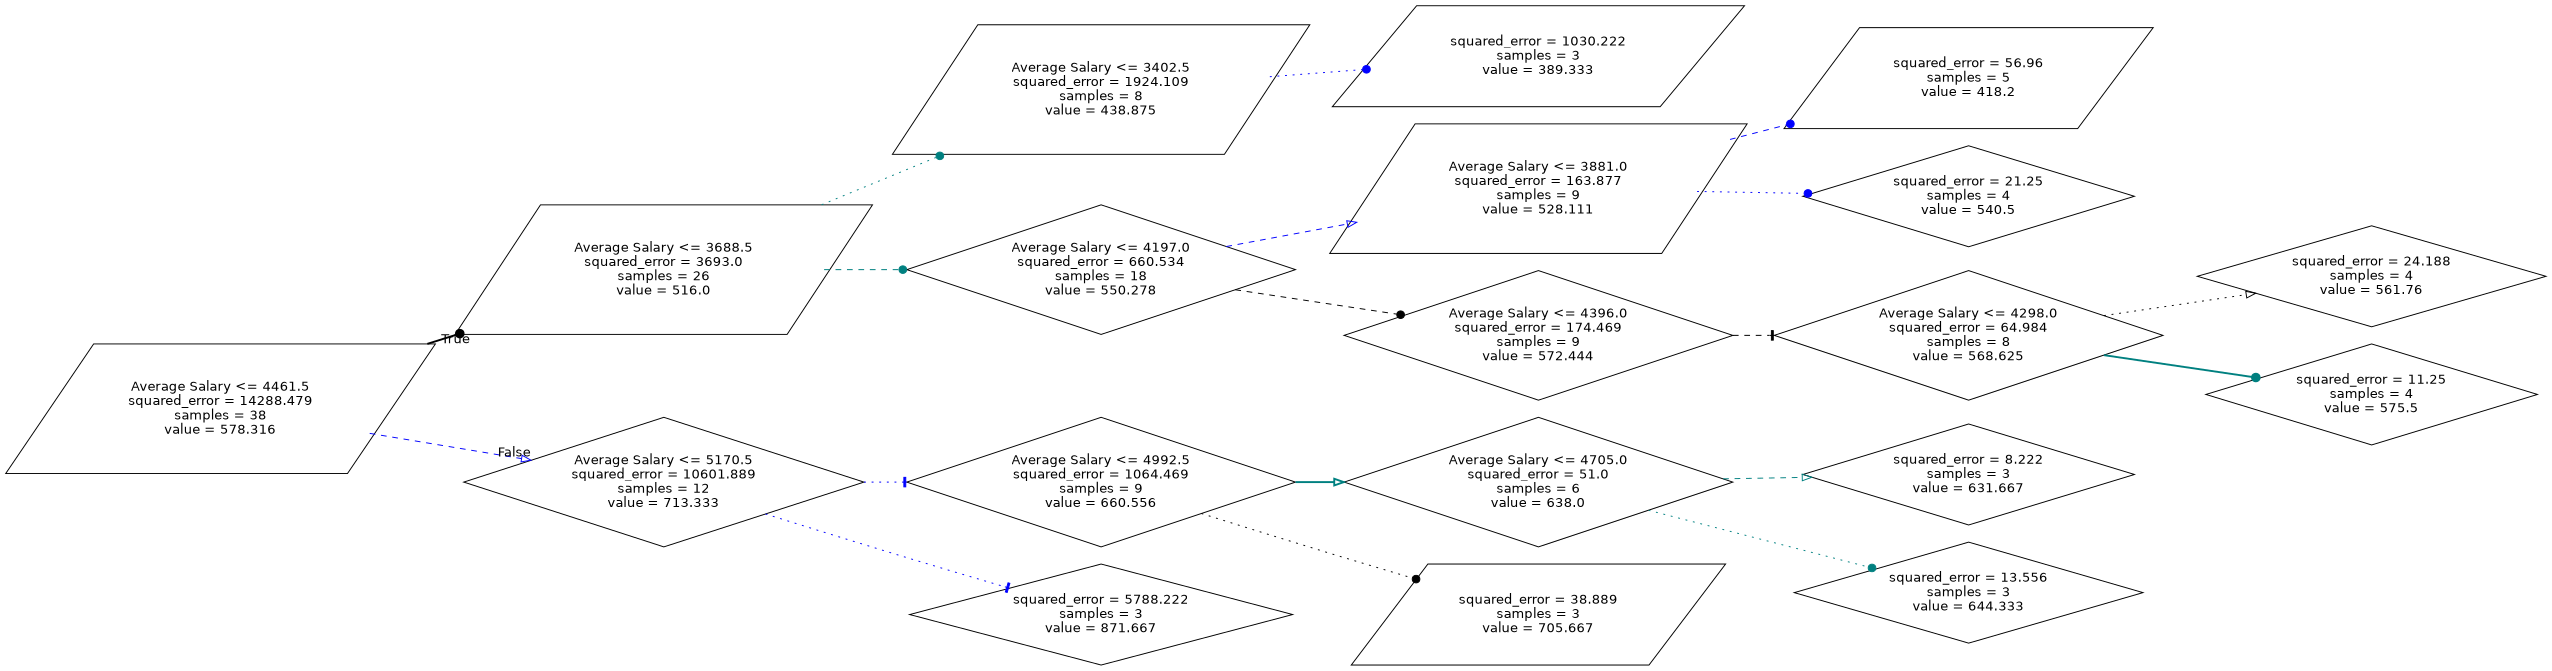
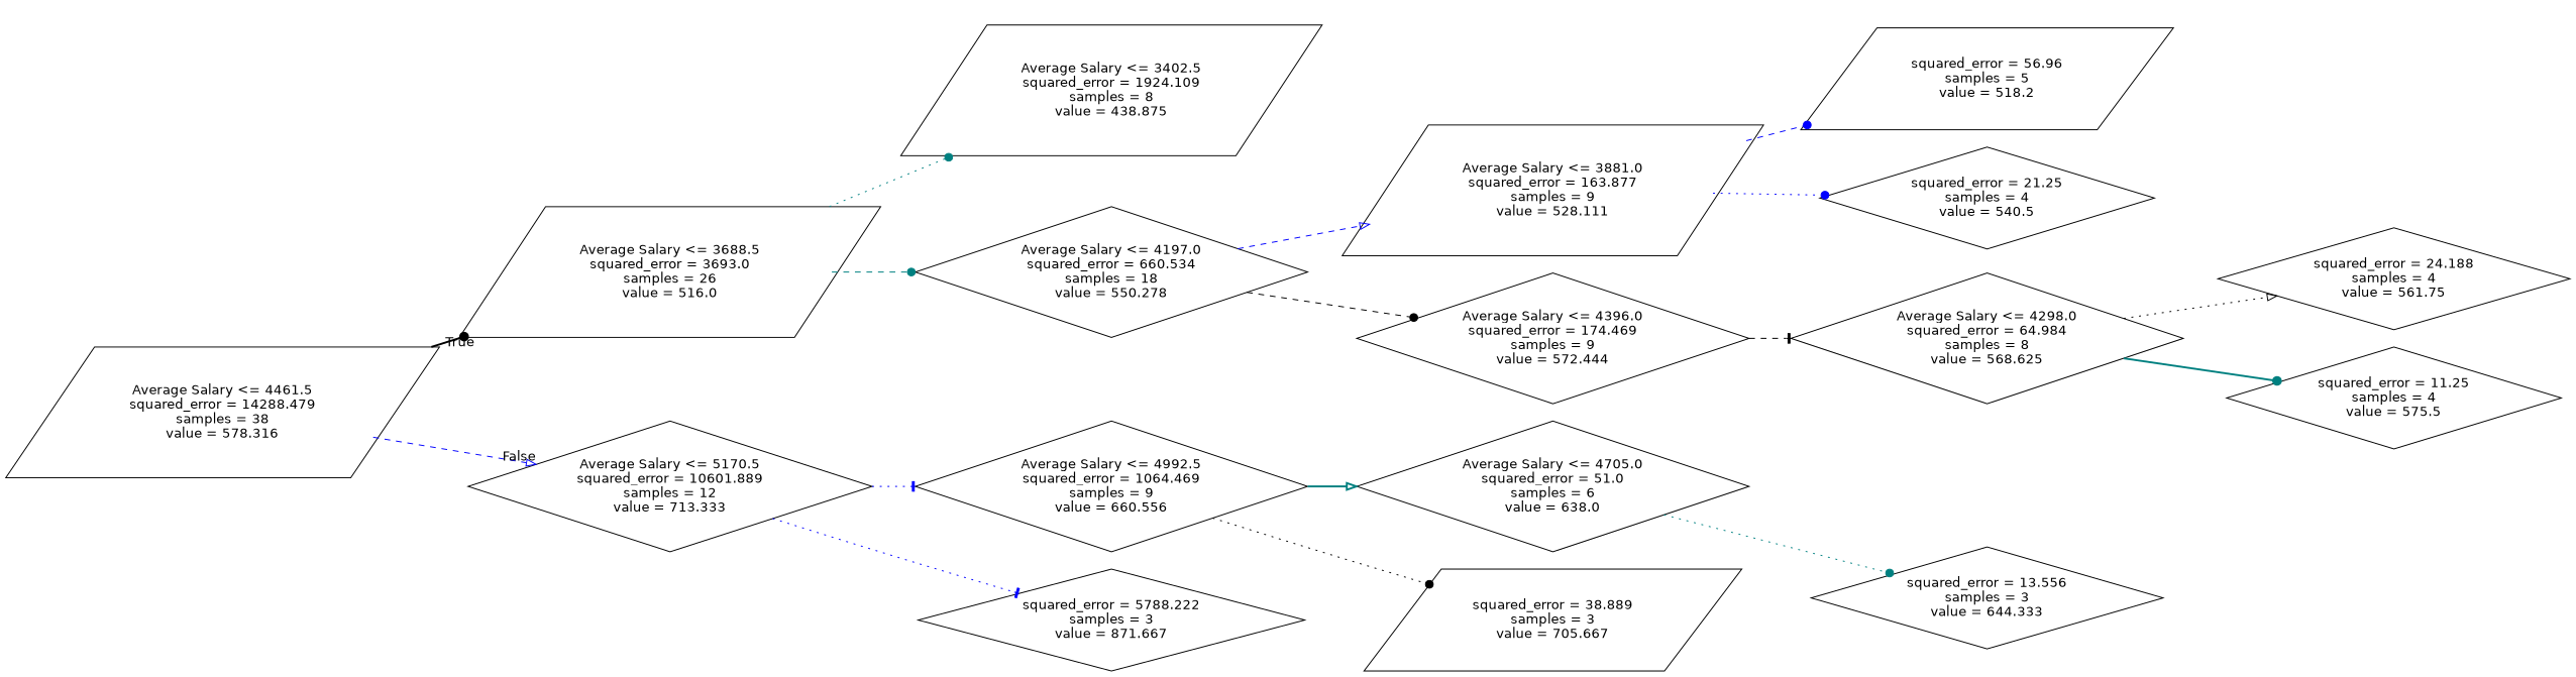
  digraph {
    rankdir=LR
    node [fontname=helvetica shape=diamond]
    edge [arrowhead=dot color=blue fontname=helvetica style=dotted]
    n1 [label="Average Salary <= 4461.5\nsquared_error = 14288.479\nsamples = 38\nvalue = 578.316" shape=parallelogram]
    n2 [label="Average Salary <= 3688.5\nsquared_error = 3693.0\nsamples = 26\nvalue = 516.0" shape=parallelogram]
    n3 [label="Average Salary <= 5170.5\nsquared_error = 10601.889\nsamples = 12\nvalue = 713.333"]
    n4 [label="Average Salary <= 3402.5\nsquared_error = 1924.109\nsamples = 8\nvalue = 438.875" shape=parallelogram]
    n5 [label="Average Salary <= 4197.0\nsquared_error = 660.534\nsamples = 18\nvalue = 550.278"]
    n6 [label="Average Salary <= 4992.5\nsquared_error = 1064.469\nsamples = 9\nvalue = 660.556"]
    n7 [label="squared_error = 5788.222\nsamples = 3\nvalue = 871.667"]
-   n8 [label="squared_error = 1030.222\nsamples = 3\nvalue = 389.333" shape=parallelogram]
    n9 [label="Average Salary <= 3881.0\nsquared_error = 163.877\nsamples = 9\nvalue = 528.111" shape=parallelogram]
    n10 [label="Average Salary <= 4396.0\nsquared_error = 174.469\nsamples = 9\nvalue = 572.444"]
-   n11 [label="squared_error = 56.96\nsamples = 5\nvalue = 418.2" shape=parallelogram]
+   n11 [label="squared_error = 56.96\nsamples = 5\nvalue = 518.2" shape=parallelogram]
    n12 [label="squared_error = 21.25\nsamples = 4\nvalue = 540.5"]
    n13 [label="Average Salary <= 4298.0\nsquared_error = 64.984\nsamples = 8\nvalue = 568.625"]
-   n14 [label="squared_error = 24.188\nsamples = 4\nvalue = 561.76"]
+   n14 [label="squared_error = 24.188\nsamples = 4\nvalue = 561.75"]
    n15 [label="squared_error = 11.25\nsamples = 4\nvalue = 575.5"]
    n16 [label="Average Salary <= 4705.0\nsquared_error = 51.0\nsamples = 6\nvalue = 638.0"]
    n17 [label="squared_error = 38.889\nsamples = 3\nvalue = 705.667" shape=parallelogram]
-   n18 [label="squared_error = 8.222\nsamples = 3\nvalue = 631.667"]
    n19 [label="squared_error = 13.556\nsamples = 3\nvalue = 644.333"]
    n1 -> n2 [color=black headlabel=True labelangle=45 labeldistance=2.5 style=bold]
    n1 -> n3 [arrowhead=onormal headlabel=False labelangle=-45 labeldistance=2.5 style=dashed]
    n2 -> n4 [color=teal]
    n2 -> n5 [color=teal style=dashed]
    n3 -> n6 [arrowhead=tee]
    n3 -> n7 [arrowhead=tee]
-   n4 -> n8
    n5 -> n9 [arrowhead=onormal style=dashed]
    n5 -> n10 [color=black style=dashed]
    n6 -> n16 [arrowhead=onormal color=teal style=bold]
    n6 -> n17 [color=black]
    n9 -> n11 [style=dashed]
    n9 -> n12
    n10 -> n13 [arrowhead=tee color=black style=dashed]
    n13 -> n14 [arrowhead=onormal color=black]
    n13 -> n15 [color=teal style=bold]
-   n16 -> n18 [arrowhead=onormal color=teal style=dashed]
    n16 -> n19 [color=teal]
  }
